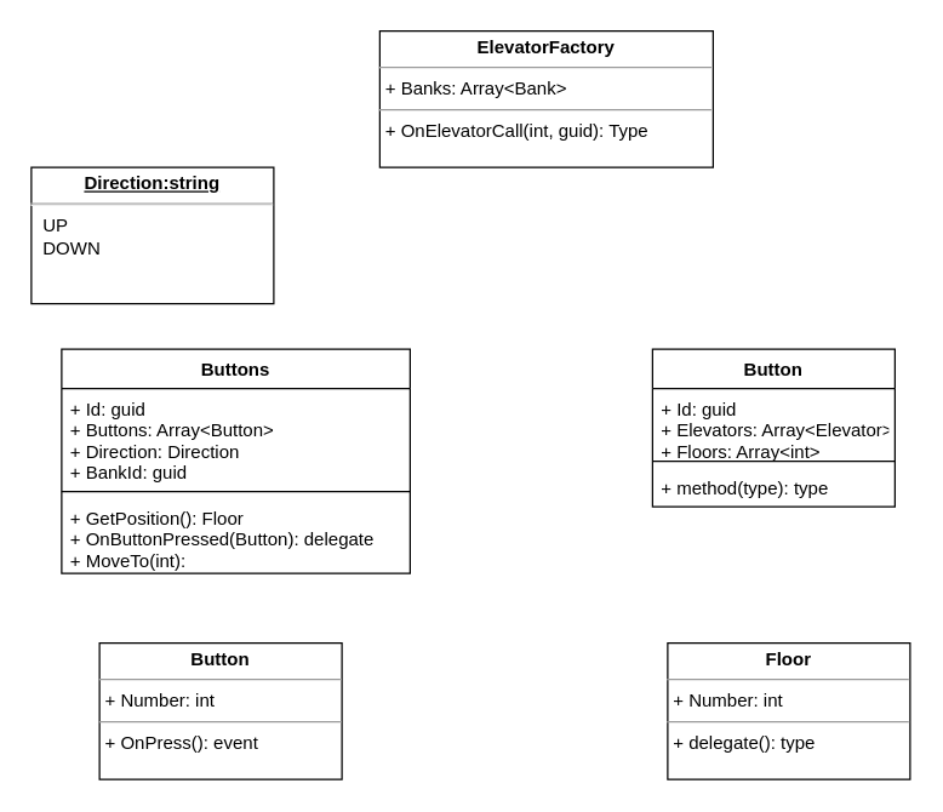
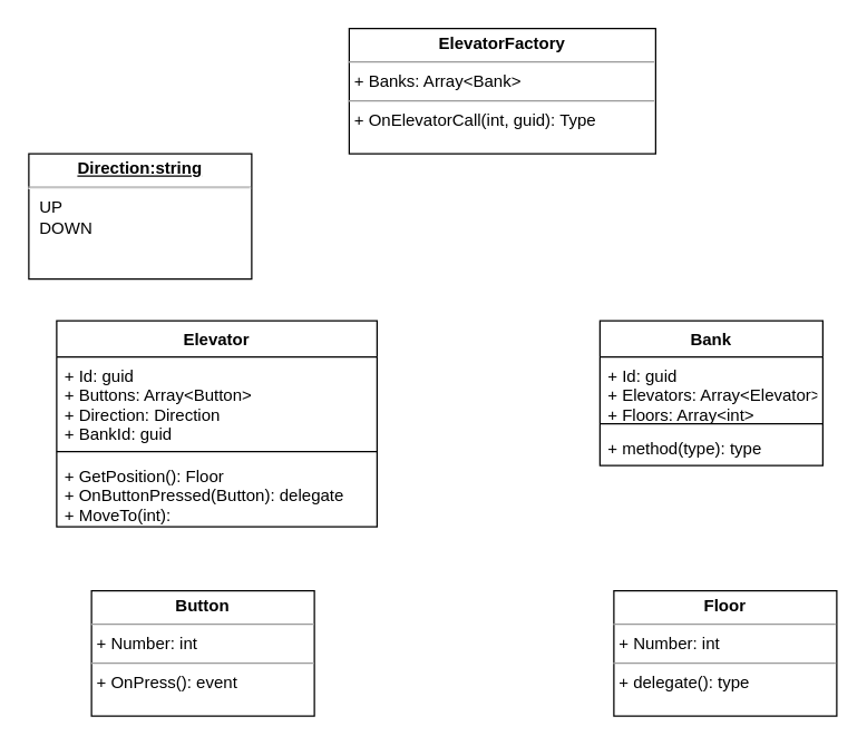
  <mxCell id="0" />
  <mxCell id="1" parent="0" />
- <mxCell id="2" value="Buttons" style="swimlane;fontStyle=1;align=center;verticalAlign=top;childLayout=stackLayout;horizontal=1;startSize=26;horizontalStack=0;resizeParent=1;resizeParentMax=0;resizeLast=0;collapsible=1;marginBottom=0;" vertex="1" parent="1"><mxGeometry x="40" y="230" width="230" height="148" as="geometry" /></mxCell>
+ <mxCell id="2" value="Elevator" style="swimlane;fontStyle=1;align=center;verticalAlign=top;childLayout=stackLayout;horizontal=1;startSize=26;horizontalStack=0;resizeParent=1;resizeParentMax=0;resizeLast=0;collapsible=1;marginBottom=0;" vertex="1" parent="1"><mxGeometry x="40" y="230" width="230" height="148" as="geometry" /></mxCell>
  <mxCell id="3" value="+ Id: guid&#10;+ Buttons: Array&lt;Button&gt;&#10;+ Direction: Direction&#10;+ BankId: guid" style="text;strokeColor=none;fillColor=none;align=left;verticalAlign=top;spacingLeft=4;spacingRight=4;overflow=hidden;rotatable=0;points=[[0,0.5],[1,0.5]];portConstraint=eastwest;" vertex="1" parent="2"><mxGeometry y="26" width="230" height="64" as="geometry" /></mxCell>
  <mxCell id="4" value="" style="line;strokeWidth=1;fillColor=none;align=left;verticalAlign=middle;spacingTop=-1;spacingLeft=3;spacingRight=3;rotatable=0;labelPosition=right;points=[];portConstraint=eastwest;" vertex="1" parent="2"><mxGeometry y="90" width="230" height="8" as="geometry" /></mxCell>
  <mxCell id="5" value="+ GetPosition(): Floor&#10;+ OnButtonPressed(Button): delegate&#10;+ MoveTo(int): &#10;&#10;" style="text;strokeColor=none;fillColor=none;align=left;verticalAlign=top;spacingLeft=4;spacingRight=4;overflow=hidden;rotatable=0;points=[[0,0.5],[1,0.5]];portConstraint=eastwest;" vertex="1" parent="2"><mxGeometry y="98" width="230" height="50" as="geometry" /></mxCell>
- <mxCell id="6" value="Button" style="swimlane;fontStyle=1;align=center;verticalAlign=top;childLayout=stackLayout;horizontal=1;startSize=26;horizontalStack=0;resizeParent=1;resizeParentMax=0;resizeLast=0;collapsible=1;marginBottom=0;" vertex="1" parent="1"><mxGeometry x="430" y="230" width="160" height="104" as="geometry" /></mxCell>
+ <mxCell id="6" value="Bank" style="swimlane;fontStyle=1;align=center;verticalAlign=top;childLayout=stackLayout;horizontal=1;startSize=26;horizontalStack=0;resizeParent=1;resizeParentMax=0;resizeLast=0;collapsible=1;marginBottom=0;" vertex="1" parent="1"><mxGeometry x="430" y="230" width="160" height="104" as="geometry" /></mxCell>
  <mxCell id="7" value="+ Id: guid&#10;+ Elevators: Array&lt;Elevator&gt;&#10;+ Floors: Array&lt;int&gt;&#10;" style="text;strokeColor=none;fillColor=none;align=left;verticalAlign=top;spacingLeft=4;spacingRight=4;overflow=hidden;rotatable=0;points=[[0,0.5],[1,0.5]];portConstraint=eastwest;" vertex="1" parent="6"><mxGeometry y="26" width="160" height="44" as="geometry" /></mxCell>
  <mxCell id="8" value="" style="line;strokeWidth=1;fillColor=none;align=left;verticalAlign=middle;spacingTop=-1;spacingLeft=3;spacingRight=3;rotatable=0;labelPosition=right;points=[];portConstraint=eastwest;" vertex="1" parent="6"><mxGeometry y="70" width="160" height="8" as="geometry" /></mxCell>
  <mxCell id="9" value="+ method(type): type" style="text;strokeColor=none;fillColor=none;align=left;verticalAlign=top;spacingLeft=4;spacingRight=4;overflow=hidden;rotatable=0;points=[[0,0.5],[1,0.5]];portConstraint=eastwest;" vertex="1" parent="6"><mxGeometry y="78" width="160" height="26" as="geometry" /></mxCell>
  <mxCell id="10" value="&lt;p style=&quot;margin: 0px ; margin-top: 4px ; text-align: center&quot;&gt;&lt;b&gt;ElevatorFactory&lt;/b&gt;&lt;/p&gt;&lt;hr size=&quot;1&quot;&gt;&lt;p style=&quot;margin: 0px ; margin-left: 4px&quot;&gt;+ Banks: Array&amp;lt;Bank&amp;gt;&lt;/p&gt;&lt;hr size=&quot;1&quot;&gt;&lt;p style=&quot;margin: 0px ; margin-left: 4px&quot;&gt;+ OnElevatorCall(int, guid): Type&lt;/p&gt;" style="verticalAlign=top;align=left;overflow=fill;fontSize=12;fontFamily=Helvetica;html=1;" vertex="1" parent="1"><mxGeometry x="250" y="20" width="220" height="90" as="geometry" /></mxCell>
  <mxCell id="11" value="&lt;p style=&quot;margin: 0px ; margin-top: 4px ; text-align: center&quot;&gt;&lt;b&gt;Button&lt;/b&gt;&lt;/p&gt;&lt;hr size=&quot;1&quot;&gt;&lt;p style=&quot;margin: 0px ; margin-left: 4px&quot;&gt;+ Number: int&lt;/p&gt;&lt;hr size=&quot;1&quot;&gt;&lt;p style=&quot;margin: 0px ; margin-left: 4px&quot;&gt;+ OnPress(): event&lt;/p&gt;" style="verticalAlign=top;align=left;overflow=fill;fontSize=12;fontFamily=Helvetica;html=1;" vertex="1" parent="1"><mxGeometry x="65" y="424" width="160" height="90" as="geometry" /></mxCell>
  <mxCell id="12" value="&lt;p style=&quot;margin: 0px ; margin-top: 4px ; text-align: center ; text-decoration: underline&quot;&gt;&lt;b&gt;Direction:string&lt;/b&gt;&lt;/p&gt;&lt;hr&gt;&lt;p style=&quot;margin: 0px ; margin-left: 8px&quot;&gt;UP&lt;/p&gt;&lt;p style=&quot;margin: 0px ; margin-left: 8px&quot;&gt;DOWN&lt;/p&gt;" style="verticalAlign=top;align=left;overflow=fill;fontSize=12;fontFamily=Helvetica;html=1;" vertex="1" parent="1"><mxGeometry x="20" y="110" width="160" height="90" as="geometry" /></mxCell>
  <mxCell id="13" value="&lt;p style=&quot;margin: 0px ; margin-top: 4px ; text-align: center&quot;&gt;&lt;b&gt;Floor&lt;/b&gt;&lt;/p&gt;&lt;hr size=&quot;1&quot;&gt;&lt;p style=&quot;margin: 0px ; margin-left: 4px&quot;&gt;+ Number: int&lt;/p&gt;&lt;hr size=&quot;1&quot;&gt;&lt;p style=&quot;margin: 0px ; margin-left: 4px&quot;&gt;+ delegate(): type&lt;/p&gt;" style="verticalAlign=top;align=left;overflow=fill;fontSize=12;fontFamily=Helvetica;html=1;" vertex="1" parent="1"><mxGeometry x="440" y="424" width="160" height="90" as="geometry" /></mxCell>
